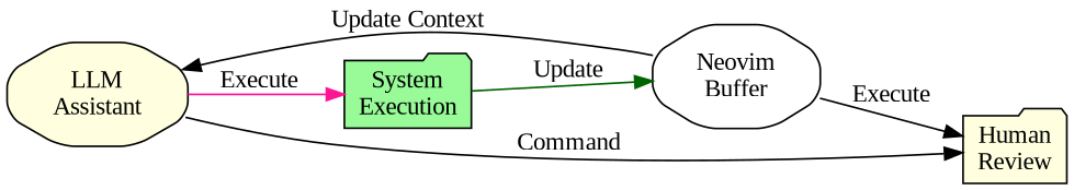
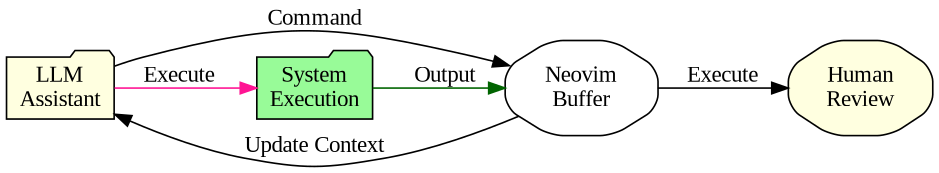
  digraph {
    fontname="Liberation Serif"
    rankdir=LR
    node [fillcolor=lightyellow fontname="Liberation Serif" shape=octagon style="rounded,filled"]
    edge [color=black fontname="Liberation Serif"]
-   n1 [label="LLM\nAssistant"]
+   n1 [label="LLM\nAssistant" shape=folder]
    n2 [fillcolor=white label="Neovim\nBuffer"]
    n3 [fillcolor=palegreen label="System\nExecution" shape=folder]
-   n4 [label="Human\nReview" shape=folder]
-   n1 -> n4 [label=Command]
+   n4 [label="Human\nReview"]
+   n1 -> n2 [label=Command]
    n1 -> n3 [color=deeppink label=Execute]
    n2 -> n1 [label="Update Context"]
    n2 -> n4 [label=Execute]
-   n3 -> n2 [color=darkgreen label=Update]
+   n3 -> n2 [color=darkgreen label=Output]
  }
